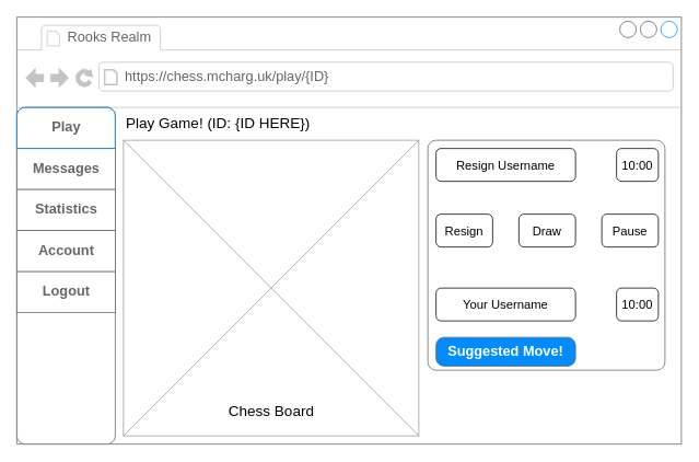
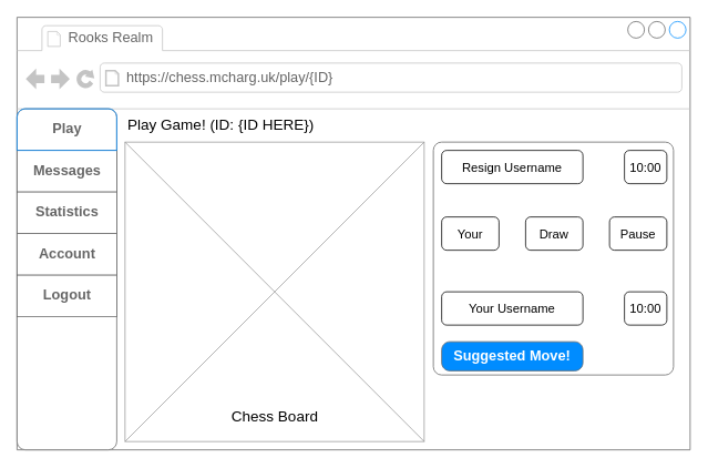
  <mxCell id="0" />
  <mxCell id="1" parent="0" />
  <mxCell id="2" value="" style="strokeWidth=1;shadow=0;dashed=0;align=center;html=1;shape=mxgraph.mockup.containers.browserWindow;rSize=0;strokeColor=#666666;strokeColor2=#008cff;strokeColor3=#c4c4c4;mainText=,;recursiveResize=0;" vertex="1" parent="1"><mxGeometry x="20" y="20" width="810" height="520" as="geometry" /></mxCell>
  <mxCell id="3" value="Rooks Realm" style="strokeWidth=1;shadow=0;dashed=0;align=center;html=1;shape=mxgraph.mockup.containers.anchor;fontSize=17;fontColor=#666666;align=left;" vertex="1" parent="2"><mxGeometry x="60" y="12" width="110" height="26" as="geometry" /></mxCell>
  <mxCell id="4" value="https://chess.mcharg.uk/play/{ID}" style="strokeWidth=1;shadow=0;dashed=0;align=center;html=1;shape=mxgraph.mockup.containers.anchor;rSize=0;fontSize=17;fontColor=#666666;align=left;" vertex="1" parent="2"><mxGeometry x="130" y="60" width="250" height="26" as="geometry" /></mxCell>
  <mxCell id="5" value="" style="strokeWidth=1;shadow=0;dashed=0;align=center;html=1;shape=mxgraph.mockup.rrect;rSize=10;strokeColor=#666666;" vertex="1" parent="2"><mxGeometry y="110" width="120" height="410" as="geometry" /></mxCell>
  <mxCell id="6" value="Messages" style="strokeColor=inherit;fillColor=inherit;gradientColor=inherit;strokeWidth=1;shadow=0;dashed=0;align=center;html=1;shape=mxgraph.mockup.rrect;rSize=0;fontSize=17;fontColor=#666666;fontStyle=1;resizeWidth=1;" vertex="1" parent="5"><mxGeometry width="120" height="50" relative="1" as="geometry"><mxPoint y="50" as="offset" /></mxGeometry></mxCell>
  <mxCell id="7" value="Statistics" style="strokeColor=inherit;fillColor=inherit;gradientColor=inherit;strokeWidth=1;shadow=0;dashed=0;align=center;html=1;shape=mxgraph.mockup.rrect;rSize=0;fontSize=17;fontColor=#666666;fontStyle=1;resizeWidth=1;" vertex="1" parent="5"><mxGeometry width="120" height="50" relative="1" as="geometry"><mxPoint y="100" as="offset" /></mxGeometry></mxCell>
  <mxCell id="8" value="Play" style="strokeWidth=1;shadow=0;dashed=0;align=center;html=1;shape=mxgraph.mockup.topButton;rSize=10;fontSize=17;fontColor=#666666;fontStyle=1;fillColor=none;strokeColor=#008cff;resizeWidth=1;" vertex="1" parent="5"><mxGeometry width="120" height="50" relative="1" as="geometry" /></mxCell>
  <mxCell id="9" value="Account" style="strokeColor=inherit;fillColor=inherit;gradientColor=inherit;strokeWidth=1;shadow=0;dashed=0;align=center;html=1;shape=mxgraph.mockup.rrect;rSize=0;fontSize=17;fontColor=#666666;fontStyle=1;resizeWidth=1;" vertex="1" parent="5"><mxGeometry y="150" width="120" height="50" as="geometry" /></mxCell>
  <mxCell id="10" value="Logout" style="strokeColor=inherit;fillColor=inherit;gradientColor=inherit;strokeWidth=1;shadow=0;dashed=0;align=center;html=1;shape=mxgraph.mockup.rrect;rSize=0;fontSize=17;fontColor=#666666;fontStyle=1;resizeWidth=1;" vertex="1" parent="5"><mxGeometry y="200" width="120" height="50" as="geometry" /></mxCell>
  <mxCell id="11" value="&lt;font style=&quot;font-size: 18px;&quot;&gt;Play Game! (ID: {ID HERE})&lt;/font&gt;" style="text;html=1;align=center;verticalAlign=middle;resizable=0;points=[];autosize=1;strokeColor=none;fillColor=none;" vertex="1" parent="2"><mxGeometry x="120" y="110" width="250" height="40" as="geometry" /></mxCell>
  <mxCell id="12" value="" style="verticalLabelPosition=bottom;shadow=0;dashed=0;align=center;html=1;verticalAlign=top;strokeWidth=1;shape=mxgraph.mockup.graphics.simpleIcon;strokeColor=#999999;fontSize=18;" vertex="1" parent="2"><mxGeometry x="130" y="150" width="360" height="360" as="geometry" /></mxCell>
  <mxCell id="13" value="Chess Board" style="text;html=1;align=center;verticalAlign=middle;resizable=0;points=[];autosize=1;strokeColor=none;fillColor=none;fontSize=18;" vertex="1" parent="2"><mxGeometry x="245" y="460" width="130" height="40" as="geometry" /></mxCell>
  <mxCell id="14" value="" style="shape=mxgraph.mockup.containers.marginRect;rectMarginTop=10;strokeColor=#666666;strokeWidth=1;dashed=0;rounded=1;arcSize=5;recursiveResize=0;fontSize=18;" vertex="1" parent="2"><mxGeometry x="501" y="140" width="289" height="290" as="geometry" /></mxCell>
  <mxCell id="15" value="&lt;font style=&quot;font-size: 15px;&quot;&gt;Resign Username&lt;/font&gt;" style="rounded=1;whiteSpace=wrap;html=1;fontSize=15;" vertex="1" parent="2"><mxGeometry x="511" y="160" width="170" height="40" as="geometry" /></mxCell>
  <mxCell id="16" value="&lt;font style=&quot;font-size: 15px;&quot;&gt;10:00&lt;/font&gt;" style="rounded=1;whiteSpace=wrap;html=1;fontSize=15;" vertex="1" parent="2"><mxGeometry x="731" y="160" width="51" height="40" as="geometry" /></mxCell>
- <mxCell id="17" value="&lt;font style=&quot;font-size: 15px;&quot;&gt;Resign&lt;/font&gt;" style="rounded=1;whiteSpace=wrap;html=1;fontSize=15;" vertex="1" parent="2"><mxGeometry x="511" y="240" width="69" height="40" as="geometry" /></mxCell>
+ <mxCell id="17" value="&lt;font style=&quot;font-size: 15px;&quot;&gt;Your&lt;/font&gt;" style="rounded=1;whiteSpace=wrap;html=1;fontSize=15;" vertex="1" parent="2"><mxGeometry x="511" y="240" width="69" height="40" as="geometry" /></mxCell>
  <mxCell id="18" value="&lt;font style=&quot;font-size: 15px;&quot;&gt;Draw&lt;/font&gt;" style="rounded=1;whiteSpace=wrap;html=1;fontSize=15;" vertex="1" parent="2"><mxGeometry x="612" y="240" width="69" height="40" as="geometry" /></mxCell>
  <mxCell id="19" value="&lt;font style=&quot;font-size: 15px;&quot;&gt;Pause&lt;/font&gt;" style="rounded=1;whiteSpace=wrap;html=1;fontSize=15;" vertex="1" parent="2"><mxGeometry x="713" y="240" width="69" height="40" as="geometry" /></mxCell>
  <mxCell id="20" value="&lt;font style=&quot;font-size: 15px;&quot;&gt;Your Username&lt;/font&gt;" style="rounded=1;whiteSpace=wrap;html=1;fontSize=15;" vertex="1" parent="2"><mxGeometry x="511" y="330" width="170" height="40" as="geometry" /></mxCell>
  <mxCell id="21" value="&lt;font style=&quot;font-size: 15px;&quot;&gt;10:00&lt;/font&gt;" style="rounded=1;whiteSpace=wrap;html=1;fontSize=15;" vertex="1" parent="2"><mxGeometry x="731" y="330" width="51" height="40" as="geometry" /></mxCell>
  <mxCell id="22" value="Suggested Move!" style="strokeWidth=1;shadow=0;dashed=0;align=center;html=1;shape=mxgraph.mockup.buttons.button;strokeColor=#666666;fontColor=#ffffff;mainText=;buttonStyle=round;fontSize=17;fontStyle=1;fillColor=#008cff;whiteSpace=wrap;" vertex="1" parent="2"><mxGeometry x="511" y="390" width="170" height="35" as="geometry" /></mxCell>
